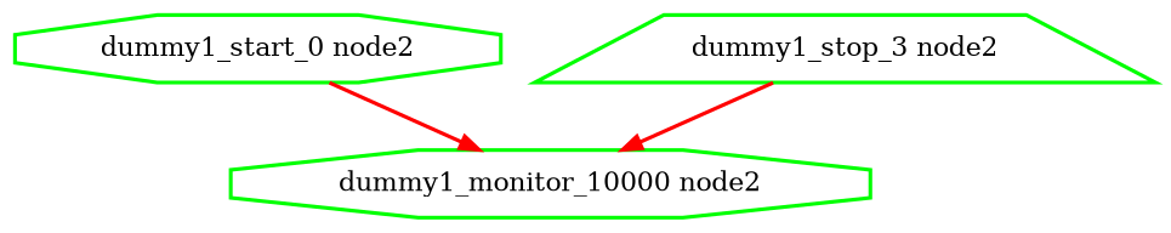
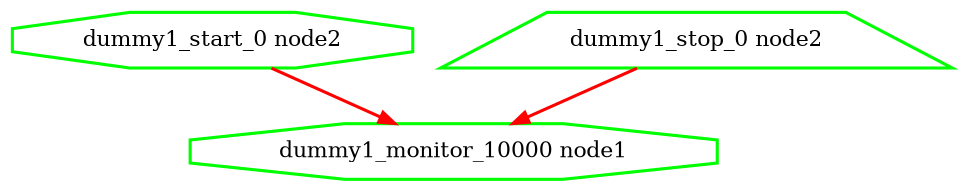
  digraph {
    node [color=green fontcolor=black shape=octagon style=bold]
    edge [color=red style=bold]
    "dummy1_start_0 node2"
-   "dummy1_monitor_10000 node2"
-   "dummy1_stop_0 node2" [shape=trapezium label="dummy1_stop_3 node2"]
+   "dummy1_monitor_10000 node2" [label="dummy1_monitor_10000 node1"]
+   "dummy1_stop_0 node2" [shape=trapezium]
    "dummy1_start_0 node2" -> "dummy1_monitor_10000 node2"
    "dummy1_stop_0 node2" -> "dummy1_monitor_10000 node2"
  }
